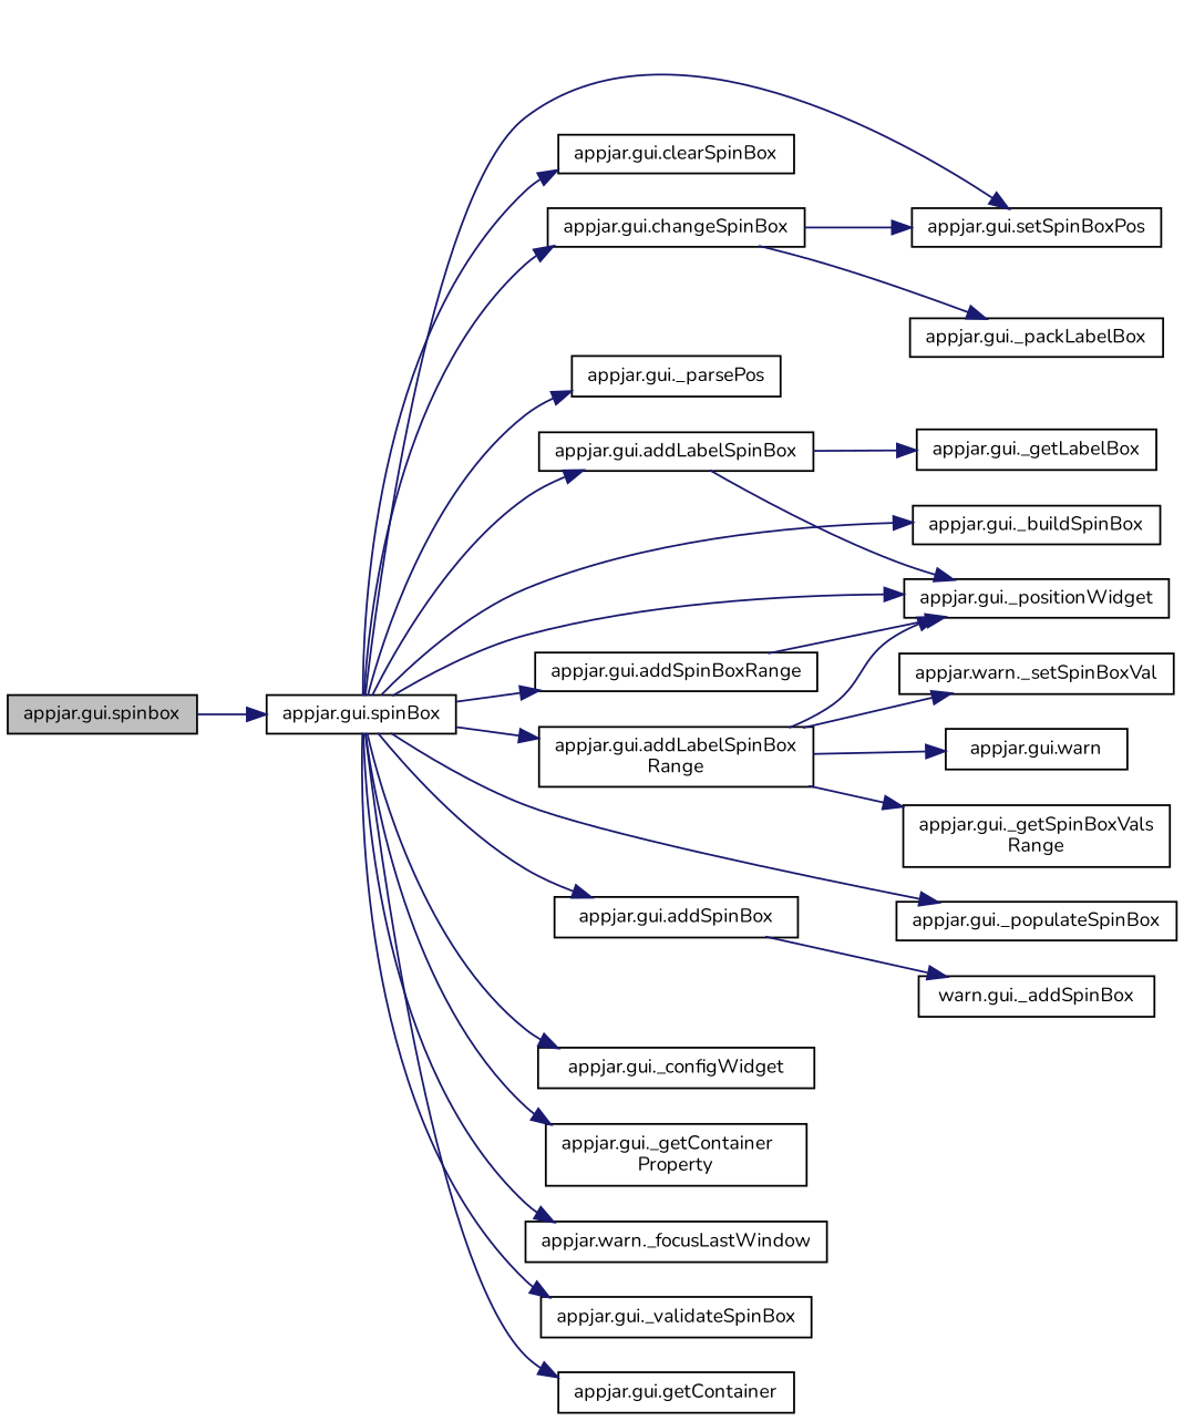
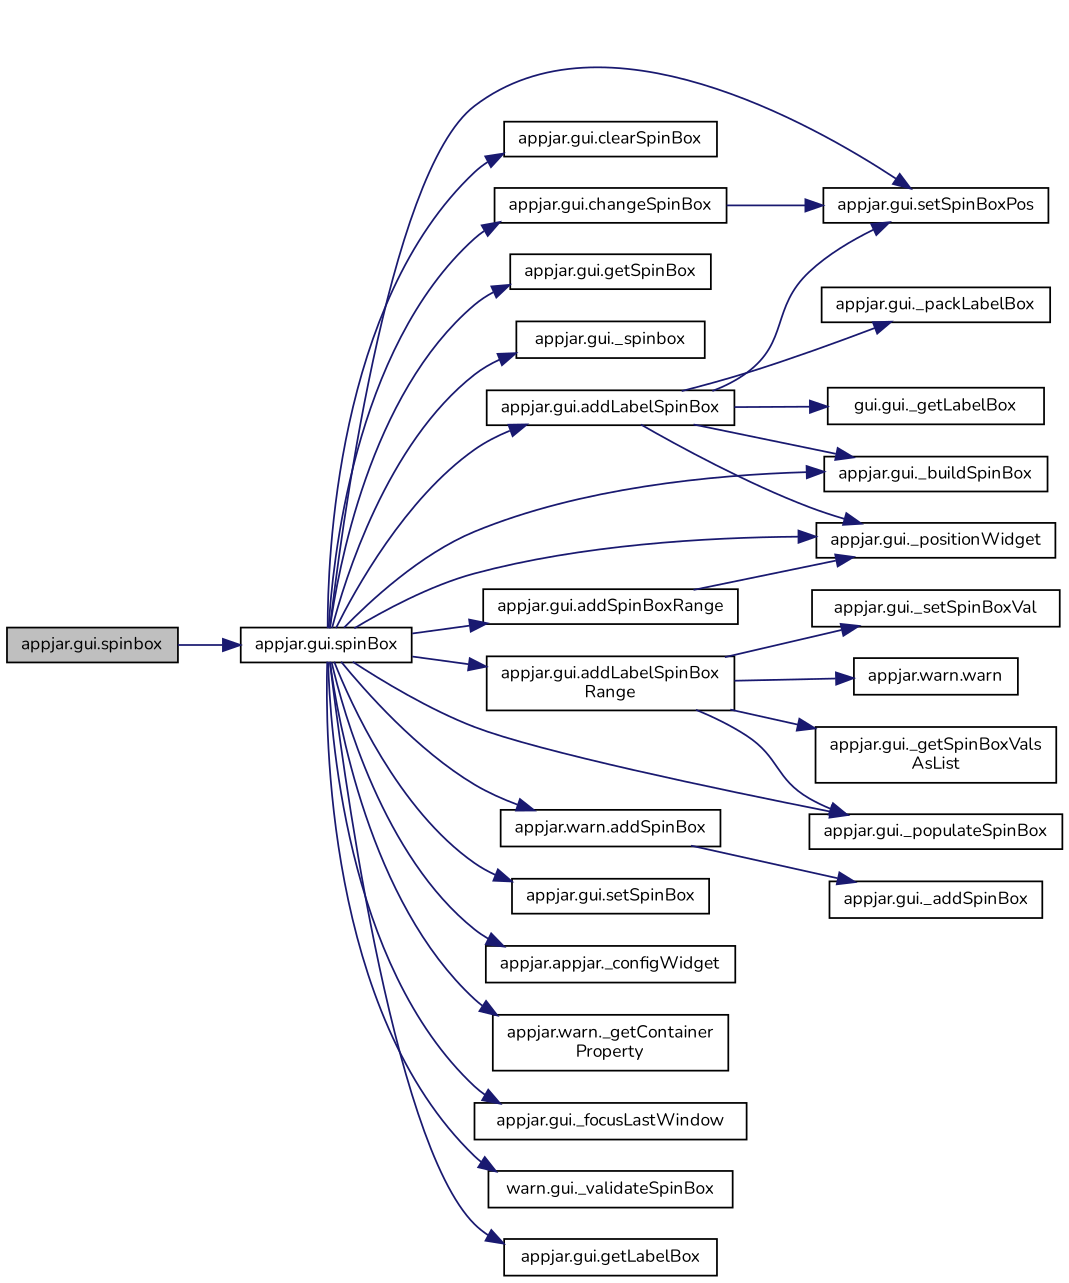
  digraph {
    fontname=Nunito
    rankdir=LR
    node [color=black fillcolor=white fontname=Nunito fontsize=10 shape=record style=filled]
    edge [color=midnightblue fontname=Nunito fontsize=10 labelfontname=Helvetica labelfontsize=10 style=solid]
    n1 [fillcolor=grey75 fontcolor=black height=0.2 label="appjar.gui.spinbox" width=0.4]
    n2 [height=0.2 label="appjar.gui.spinBox" width=0.4]
    n3 [height=0.2 label="appjar.gui.setSpinBoxPos" width=0.4]
    n4 [height=0.2 label="appjar.gui.clearSpinBox" width=0.4]
    n5 [height=0.2 label="appjar.gui.changeSpinBox" width=0.4]
-   n7 [height=0.2 label="appjar.gui._parsePos" width=0.4]
+   n6 [height=0.2 label="appjar.gui.getSpinBox" width=0.4]
+   n7 [height=0.2 label="appjar.gui._spinbox" width=0.4]
    n8 [height=0.2 label="appjar.gui.addLabelSpinBox\lRange" width=0.4]
    n9 [height=0.2 label="appjar.gui.addLabelSpinBox" width=0.4]
    n10 [height=0.2 label="appjar.gui._buildSpinBox" width=0.4]
    n11 [height=0.2 label="appjar.gui._positionWidget" width=0.4]
    n12 [height=0.2 label="appjar.gui._populateSpinBox" width=0.4]
    n13 [height=0.2 label="appjar.gui.addSpinBoxRange" width=0.4]
-   n14 [height=0.2 label="appjar.gui.addSpinBox" width=0.4]
-   n16 [height=0.2 label="appjar.gui._configWidget" width=0.4]
-   n17 [height=0.2 label="appjar.gui._getContainer\lProperty" width=0.4]
-   n18 [height=0.2 label="appjar.warn._focusLastWindow" width=0.4]
-   n19 [height=0.2 label="appjar.gui._validateSpinBox" width=0.4]
-   n20 [height=0.2 label="appjar.gui.getContainer" width=0.4]
-   n21 [height=0.2 label="appjar.gui._getSpinBoxVals\lRange" width=0.4]
-   n22 [height=0.2 label="appjar.warn._setSpinBoxVal" width=0.4]
-   n23 [height=0.2 label="appjar.gui.warn" width=0.4]
-   n24 [height=0.2 label="appjar.gui._getLabelBox" width=0.4]
+   n14 [height=0.2 label="appjar.warn.addSpinBox" width=0.4]
+   n15 [height=0.2 label="appjar.gui.setSpinBox" width=0.4]
+   n16 [height=0.2 label="appjar.appjar._configWidget" width=0.4]
+   n17 [height=0.2 label="appjar.warn._getContainer\lProperty" width=0.4]
+   n18 [height=0.2 label="appjar.gui._focusLastWindow" width=0.4]
+   n19 [height=0.2 label="warn.gui._validateSpinBox" width=0.4]
+   n20 [height=0.2 label="appjar.gui.getLabelBox" width=0.4]
+   n21 [height=0.2 label="appjar.gui._getSpinBoxVals\lAsList" width=0.4]
+   n22 [height=0.2 label="appjar.gui._setSpinBoxVal" width=0.4]
+   n23 [height=0.2 label="appjar.warn.warn" width=0.4]
+   n24 [height=0.2 label="gui.gui._getLabelBox" width=0.4]
    n25 [height=0.2 label="appjar.gui._packLabelBox" width=0.4]
-   n26 [height=0.2 label="warn.gui._addSpinBox" width=0.4]
+   n26 [height=0.2 label="appjar.gui._addSpinBox" width=0.4]
    n1 -> n2
    n2 -> n3
    n2 -> n4
    n2 -> n5
+   n2 -> n6
    n2 -> n7
    n2 -> n8
    n2 -> n9
    n2 -> n10
    n2 -> n11
    n2 -> n12
    n2 -> n13
    n2 -> n14
+   n2 -> n15
    n2 -> n16
    n2 -> n17
    n2 -> n18
    n2 -> n19
    n2 -> n20
    n5 -> n3
-   n8 -> n11
+   n8 -> n12
    n8 -> n21
    n8 -> n22
    n8 -> n23
+   n9 -> n3
+   n9 -> n10
    n9 -> n11
    n9 -> n24
-   n5 -> n25
+   n9 -> n25
    n13 -> n11
    n14 -> n26
  }
